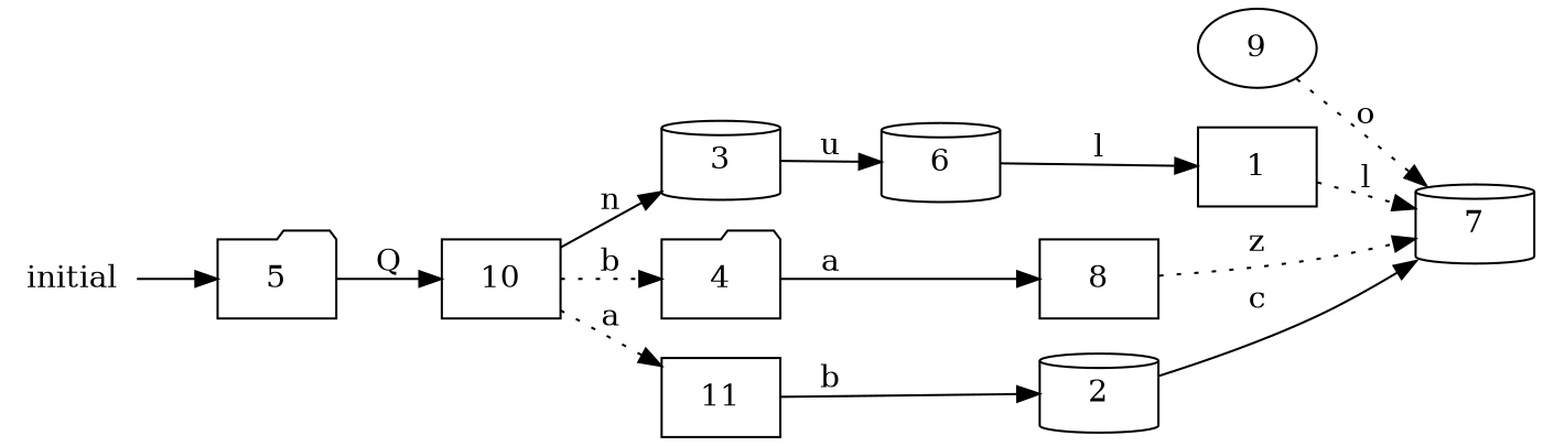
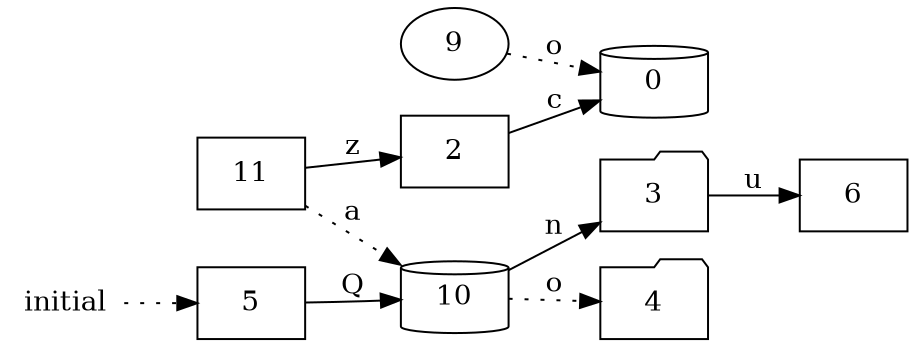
  digraph {
    rankdir=LR
    node [shape=box]
    edge [style=solid]
    9 [shape=ellipse]
-   7 [shape=cylinder]
-   1
-   2 [shape=cylinder]
-   3 [shape=cylinder]
-   6 [shape=cylinder]
+   7 [shape=cylinder label=0]
+   2
+   3 [shape=folder]
+   6
    4 [shape=folder]
-   8
-   5 [shape=folder]
-   10
+   5
+   10 [shape=cylinder]
    11
    initial [shape=plaintext]
    9 -> 7 [label=o style=dotted]
-   1 -> 7 [label=l style=dotted]
    2 -> 7 [label=c]
    3 -> 6 [label=u]
-   6 -> 1 [label=l]
-   4 -> 8 [label=a]
-   8 -> 7 [label=z style=dotted]
    5 -> 10 [label=Q]
    10 -> 3 [label=n]
-   10 -> 4 [label=b style=dotted]
-   10 -> 11 [label=a style=dotted]
-   11 -> 2 [label=b]
-   initial -> 5
+   10 -> 4 [label=o style=dotted]
+   11 -> 10 [label=a style=dotted]
+   11 -> 2 [label=z]
+   initial -> 5 [style=dotted]
  }
